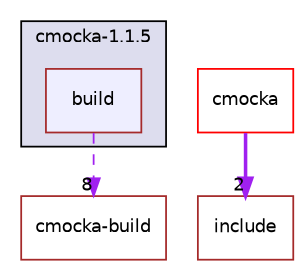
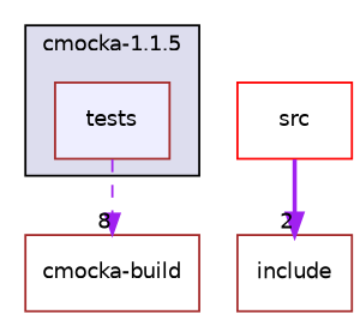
  digraph {
    compound=true
    node [color=brown fillcolor=white fontname=Helvetica fontsize=10 shape=box style=filled]
    edge [color=purple labeldistance=1.5 labelfontname=Helvetica labelfontsize=10]
-   n1 [fillcolor="#eeeeff" label=build pencolor=black]
+   n1 [fillcolor="#eeeeff" label=tests pencolor=black]
    n2 [label="cmocka-build"]
    n3 [label=include]
-   n4 [color=red label=cmocka fillcolor="" style=""]
+   n4 [color=red label=src fillcolor="" style=""]
    subgraph cluster_1 {
      bgcolor="#ddddee"
      fontname=Helvetica
      fontsize=10
      label="cmocka-1.1.5"
      pencolor=black
      n1
    }
    n1 -> n2 [headlabel=8 style=dashed]
    n4 -> n3 [headlabel=2 style=bold]
  }
